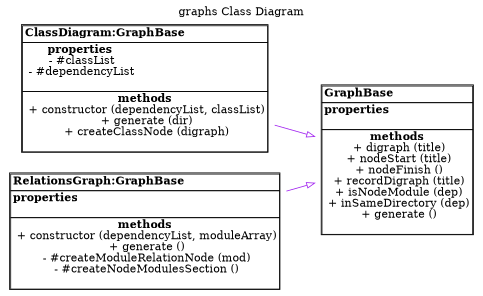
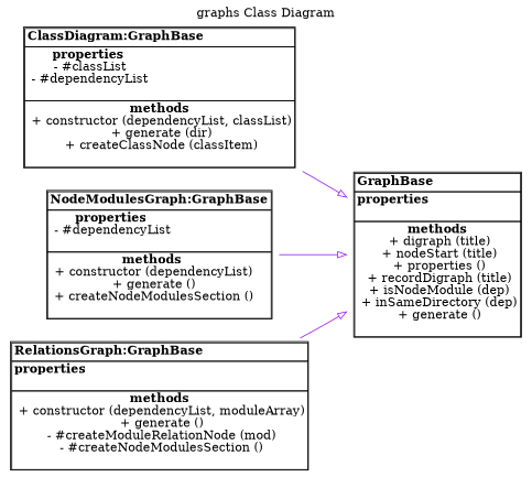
  digraph {
    label="graphs Class Diagram"
    labelloc=t
    rankdir=LR
    node [shape=none]
    edge [arrowhead=empty color=purple]
-   n1 [label=<<TABLE cellspacing="0" cellborder="1" align="left"> <TR><TD align="left"><B>ClassDiagram:GraphBase</B></TD></TR> <TR><TD align="left"><B>properties</B><BR/> - #classList<BR/> - #dependencyList<BR/> </TD></TR> <TR><TD align="left"><B>methods</B><BR/> + constructor (dependencyList, classList)<BR/> + generate (dir)<BR/> + createClassNode (digraph)<BR/> </TD></TR> </TABLE>>]
-   n2 [label=<<TABLE cellspacing="0" cellborder="1" align="left"> <TR><TD align="left"><B>GraphBase</B></TD></TR> <TR><TD align="left"><B>properties</B><BR/> </TD></TR> <TR><TD align="left"><B>methods</B><BR/> + digraph (title)<BR/> + nodeStart (title)<BR/> + nodeFinish ()<BR/> + recordDigraph (title)<BR/> + isNodeModule (dep)<BR/> + inSameDirectory (dep)<BR/> + generate ()<BR/> </TD></TR> </TABLE>>]
+   n1 [label=<<TABLE cellspacing="0" cellborder="1" align="left"> <TR><TD align="left"><B>ClassDiagram:GraphBase</B></TD></TR> <TR><TD align="left"><B>properties</B><BR/> - #classList<BR/> - #dependencyList<BR/> </TD></TR> <TR><TD align="left"><B>methods</B><BR/> + constructor (dependencyList, classList)<BR/> + generate (dir)<BR/> + createClassNode (classItem)<BR/> </TD></TR> </TABLE>>]
+   n2 [label=<<TABLE cellspacing="0" cellborder="1" align="left"> <TR><TD align="left"><B>GraphBase</B></TD></TR> <TR><TD align="left"><B>properties</B><BR/> </TD></TR> <TR><TD align="left"><B>methods</B><BR/> + digraph (title)<BR/> + nodeStart (title)<BR/> + properties ()<BR/> + recordDigraph (title)<BR/> + isNodeModule (dep)<BR/> + inSameDirectory (dep)<BR/> + generate ()<BR/> </TD></TR> </TABLE>>]
+   n3 [label=<<TABLE cellspacing="0" cellborder="1" align="left"> <TR><TD align="left"><B>NodeModulesGraph:GraphBase</B></TD></TR> <TR><TD align="left"><B>properties</B><BR/> - #dependencyList<BR/> </TD></TR> <TR><TD align="left"><B>methods</B><BR/> + constructor (dependencyList)<BR/> + generate ()<BR/> + createNodeModulesSection ()<BR/> </TD></TR> </TABLE>>]
    n4 [label=<<TABLE cellspacing="0" cellborder="1" align="left"> <TR><TD align="left"><B>RelationsGraph:GraphBase</B></TD></TR> <TR><TD align="left"><B>properties</B><BR/> </TD></TR> <TR><TD align="left"><B>methods</B><BR/> + constructor (dependencyList, moduleArray)<BR/> + generate ()<BR/> - #createModuleRelationNode (mod)<BR/> - #createNodeModulesSection ()<BR/> </TD></TR> </TABLE>>]
    n1 -> n2
+   n3 -> n2
    n4 -> n2
  }
